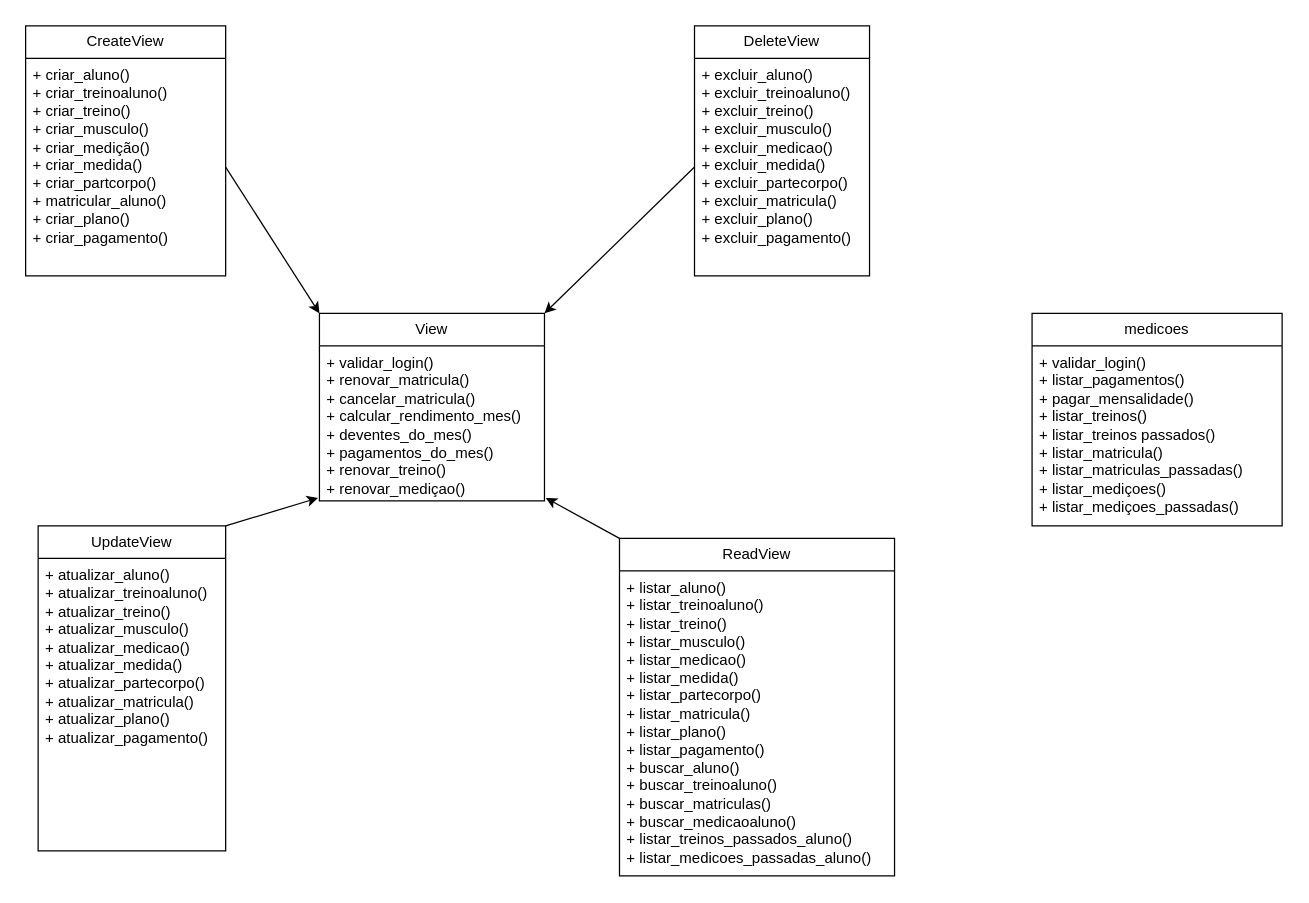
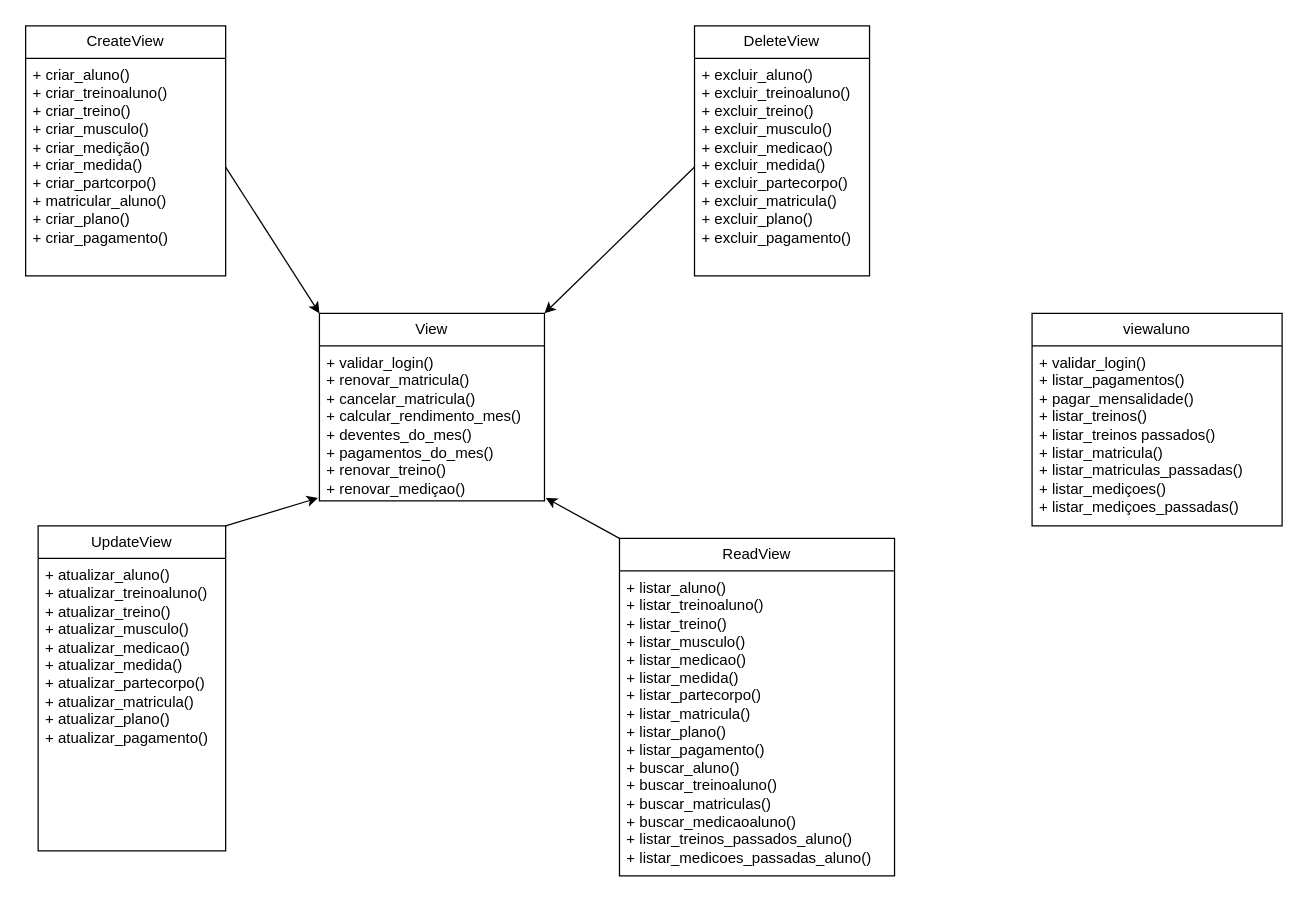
  <mxCell id="0" />
  <mxCell id="1" parent="0" />
  <mxCell id="2" value="CreateView" style="swimlane;fontStyle=0;childLayout=stackLayout;horizontal=1;startSize=26;fillColor=none;horizontalStack=0;resizeParent=1;resizeParentMax=0;resizeLast=0;collapsible=1;marginBottom=0;whiteSpace=wrap;html=1;" vertex="1" parent="1"><mxGeometry x="20" y="20" width="160" height="200" as="geometry" /></mxCell>
  <mxCell id="3" value="+ criar_aluno()&lt;div&gt;+ criar_treinoaluno()&lt;/div&gt;&lt;div&gt;+ criar_treino()&lt;/div&gt;&lt;div&gt;+ criar_musculo()&lt;/div&gt;&lt;div&gt;+ criar_medição()&lt;/div&gt;&lt;div&gt;+ criar_medida()&lt;/div&gt;&lt;div&gt;+ criar_partcorpo()&lt;/div&gt;&lt;div&gt;+ matricular_aluno()&lt;/div&gt;&lt;div&gt;+ criar_plano()&lt;/div&gt;&lt;div&gt;+ criar_pagamento()&lt;/div&gt;&lt;div&gt;&lt;br&gt;&lt;/div&gt;" style="text;strokeColor=none;fillColor=none;align=left;verticalAlign=top;spacingLeft=4;spacingRight=4;overflow=hidden;rotatable=0;points=[[0,0.5],[1,0.5]];portConstraint=eastwest;whiteSpace=wrap;html=1;" vertex="1" parent="2"><mxGeometry y="26" width="160" height="174" as="geometry" /></mxCell>
  <mxCell id="4" value="DeleteView" style="swimlane;fontStyle=0;childLayout=stackLayout;horizontal=1;startSize=26;fillColor=none;horizontalStack=0;resizeParent=1;resizeParentMax=0;resizeLast=0;collapsible=1;marginBottom=0;whiteSpace=wrap;html=1;" vertex="1" parent="1"><mxGeometry x="555" y="20" width="140" height="200" as="geometry" /></mxCell>
  <mxCell id="5" value="+ &lt;span class=&quot;hljs-built_in&quot;&gt;excluir_aluno&lt;/span&gt;()&lt;br&gt;+ &lt;span class=&quot;hljs-built_in&quot;&gt;excluir_treinoaluno&lt;/span&gt;()&lt;br&gt;+ &lt;span class=&quot;hljs-built_in&quot;&gt;excluir_treino&lt;/span&gt;()&lt;br&gt;+ &lt;span class=&quot;hljs-built_in&quot;&gt;excluir_musculo&lt;/span&gt;()&lt;br&gt;+ &lt;span class=&quot;hljs-built_in&quot;&gt;excluir_medicao&lt;/span&gt;()&lt;br&gt;+ &lt;span class=&quot;hljs-built_in&quot;&gt;excluir_medida&lt;/span&gt;()&lt;br&gt;+ &lt;span class=&quot;hljs-built_in&quot;&gt;excluir_partecorpo&lt;/span&gt;()&lt;br&gt;+ &lt;span class=&quot;hljs-built_in&quot;&gt;excluir_matricula&lt;/span&gt;()&lt;br&gt;+ &lt;span class=&quot;hljs-built_in&quot;&gt;excluir_plano&lt;/span&gt;()&lt;br&gt;+ &lt;span class=&quot;hljs-built_in&quot;&gt;excluir_pagamento&lt;/span&gt;()&lt;div&gt;&lt;br&gt;&lt;/div&gt;" style="text;strokeColor=none;fillColor=none;align=left;verticalAlign=top;spacingLeft=4;spacingRight=4;overflow=hidden;rotatable=0;points=[[0,0.5],[1,0.5]];portConstraint=eastwest;whiteSpace=wrap;html=1;" vertex="1" parent="4"><mxGeometry y="26" width="140" height="174" as="geometry" /></mxCell>
  <mxCell id="6" value="UpdateView" style="swimlane;fontStyle=0;childLayout=stackLayout;horizontal=1;startSize=26;fillColor=none;horizontalStack=0;resizeParent=1;resizeParentMax=0;resizeLast=0;collapsible=1;marginBottom=0;whiteSpace=wrap;html=1;" vertex="1" parent="1"><mxGeometry x="30" y="420" width="150" height="260" as="geometry" /></mxCell>
  <mxCell id="7" value="+ &lt;span class=&quot;hljs-built_in&quot;&gt;atualizar_aluno&lt;/span&gt;()&lt;br&gt;+ &lt;span class=&quot;hljs-built_in&quot;&gt;atualizar_treinoaluno&lt;/span&gt;()&lt;br&gt;+ &lt;span class=&quot;hljs-built_in&quot;&gt;atualizar_treino&lt;/span&gt;()&lt;br&gt;+ &lt;span class=&quot;hljs-built_in&quot;&gt;atualizar_musculo&lt;/span&gt;()&lt;br&gt;+ &lt;span class=&quot;hljs-built_in&quot;&gt;atualizar_medicao&lt;/span&gt;()&lt;br&gt;+ &lt;span class=&quot;hljs-built_in&quot;&gt;atualizar_medida&lt;/span&gt;()&lt;br&gt;+ &lt;span class=&quot;hljs-built_in&quot;&gt;atualizar_partecorpo&lt;/span&gt;()&lt;br&gt;+ &lt;span class=&quot;hljs-built_in&quot;&gt;atualizar_matricula&lt;/span&gt;()&lt;br&gt;+ &lt;span class=&quot;hljs-built_in&quot;&gt;atualizar_plano&lt;/span&gt;()&lt;br&gt;+ &lt;span class=&quot;hljs-built_in&quot;&gt;atualizar_pagamento&lt;/span&gt;()&lt;div&gt;&lt;br&gt;&lt;/div&gt;" style="text;strokeColor=none;fillColor=none;align=left;verticalAlign=top;spacingLeft=4;spacingRight=4;overflow=hidden;rotatable=0;points=[[0,0.5],[1,0.5]];portConstraint=eastwest;whiteSpace=wrap;html=1;" vertex="1" parent="6"><mxGeometry y="26" width="150" height="234" as="geometry" /></mxCell>
  <mxCell id="8" value="ReadView" style="swimlane;fontStyle=0;childLayout=stackLayout;horizontal=1;startSize=26;fillColor=none;horizontalStack=0;resizeParent=1;resizeParentMax=0;resizeLast=0;collapsible=1;marginBottom=0;whiteSpace=wrap;html=1;" vertex="1" parent="1"><mxGeometry x="495" y="430" width="220" height="270" as="geometry" /></mxCell>
  <mxCell id="9" value="+ &lt;span class=&quot;hljs-built_in&quot;&gt;listar_aluno&lt;/span&gt;()&lt;br&gt;+ &lt;span class=&quot;hljs-built_in&quot;&gt;listar_treinoaluno&lt;/span&gt;()&lt;br&gt;+ &lt;span class=&quot;hljs-built_in&quot;&gt;listar_treino&lt;/span&gt;()&lt;br&gt;+ &lt;span class=&quot;hljs-built_in&quot;&gt;listar_musculo&lt;/span&gt;()&lt;br&gt;+ &lt;span class=&quot;hljs-built_in&quot;&gt;listar_medicao&lt;/span&gt;()&lt;br&gt;+ &lt;span class=&quot;hljs-built_in&quot;&gt;listar_medida&lt;/span&gt;()&lt;br&gt;+ &lt;span class=&quot;hljs-built_in&quot;&gt;listar_partecorpo&lt;/span&gt;()&lt;br&gt;+ &lt;span class=&quot;hljs-built_in&quot;&gt;listar_matricula&lt;/span&gt;()&lt;br&gt;+ &lt;span class=&quot;hljs-built_in&quot;&gt;listar_plano&lt;/span&gt;()&lt;br&gt;+ &lt;span class=&quot;hljs-built_in&quot;&gt;listar_pagamento&lt;/span&gt;()&lt;div&gt;+ &lt;span class=&quot;hljs-built_in&quot;&gt;buscar_aluno&lt;/span&gt;()&lt;br&gt;+ &lt;span class=&quot;hljs-built_in&quot;&gt;buscar_treinoaluno&lt;/span&gt;()&lt;/div&gt;&lt;div&gt;+ buscar_matriculas()&lt;br&gt;+ &lt;span class=&quot;hljs-built_in&quot;&gt;buscar_medicaoaluno&lt;/span&gt;()&lt;br&gt;&lt;/div&gt;&lt;div&gt;+ &lt;span class=&quot;hljs-built_in&quot;&gt;listar_treinos_passados_aluno&lt;/span&gt;()&lt;br&gt;+ &lt;span class=&quot;hljs-built_in&quot;&gt;listar_medicoes_passadas_aluno&lt;/span&gt;()&lt;br&gt;&lt;/div&gt;" style="text;strokeColor=none;fillColor=none;align=left;verticalAlign=top;spacingLeft=4;spacingRight=4;overflow=hidden;rotatable=0;points=[[0,0.5],[1,0.5]];portConstraint=eastwest;whiteSpace=wrap;html=1;" vertex="1" parent="8"><mxGeometry y="26" width="220" height="244" as="geometry" /></mxCell>
  <mxCell id="10" value="View" style="swimlane;fontStyle=0;childLayout=stackLayout;horizontal=1;startSize=26;fillColor=none;horizontalStack=0;resizeParent=1;resizeParentMax=0;resizeLast=0;collapsible=1;marginBottom=0;whiteSpace=wrap;html=1;" vertex="1" parent="1"><mxGeometry x="255" y="250" width="180" height="150" as="geometry" /></mxCell>
  <mxCell id="11" value="&lt;div&gt;+ validar_login()&lt;/div&gt;&lt;div&gt;+ &lt;span class=&quot;hljs-built_in&quot;&gt;renovar_matricula&lt;/span&gt;()&lt;br&gt;&lt;/div&gt;&lt;div&gt;+ &lt;span class=&quot;hljs-built_in&quot;&gt;cancelar_matricula&lt;/span&gt;()&lt;br&gt;&lt;/div&gt;&lt;div&gt;+ &lt;span class=&quot;hljs-built_in&quot;&gt;calcular_rendimento_mes&lt;/span&gt;()&lt;br&gt;&lt;/div&gt;&lt;div&gt;+ deventes_do_mes()&lt;/div&gt;&lt;div&gt;+ pagamentos_do_mes()&lt;/div&gt;&lt;div&gt;+ renovar_treino()&lt;/div&gt;&lt;div&gt;+ renovar_mediçao()&lt;/div&gt;" style="text;strokeColor=none;fillColor=none;align=left;verticalAlign=top;spacingLeft=4;spacingRight=4;overflow=hidden;rotatable=0;points=[[0,0.5],[1,0.5]];portConstraint=eastwest;whiteSpace=wrap;html=1;" vertex="1" parent="10"><mxGeometry y="26" width="180" height="124" as="geometry" /></mxCell>
  <mxCell id="12" style="rounded=0;orthogonalLoop=1;jettySize=auto;html=1;exitX=0;exitY=0;exitDx=0;exitDy=0;entryX=1.006;entryY=0.981;entryDx=0;entryDy=0;entryPerimeter=0;" edge="1" parent="1" source="8" target="11"><mxGeometry relative="1" as="geometry" /></mxCell>
  <mxCell id="13" style="rounded=0;orthogonalLoop=1;jettySize=auto;html=1;exitX=0;exitY=0.5;exitDx=0;exitDy=0;entryX=1;entryY=0;entryDx=0;entryDy=0;" edge="1" parent="1" source="5" target="10"><mxGeometry relative="1" as="geometry" /></mxCell>
  <mxCell id="14" style="rounded=0;orthogonalLoop=1;jettySize=auto;html=1;exitX=1;exitY=0.5;exitDx=0;exitDy=0;entryX=0;entryY=0;entryDx=0;entryDy=0;" edge="1" parent="1" source="3" target="10"><mxGeometry relative="1" as="geometry" /></mxCell>
  <mxCell id="15" style="rounded=0;orthogonalLoop=1;jettySize=auto;html=1;exitX=1;exitY=0;exitDx=0;exitDy=0;entryX=-0.006;entryY=0.981;entryDx=0;entryDy=0;entryPerimeter=0;" edge="1" parent="1" source="6" target="11"><mxGeometry relative="1" as="geometry" /></mxCell>
- <mxCell id="16" value="medicoes" style="swimlane;fontStyle=0;childLayout=stackLayout;horizontal=1;startSize=26;fillColor=none;horizontalStack=0;resizeParent=1;resizeParentMax=0;resizeLast=0;collapsible=1;marginBottom=0;whiteSpace=wrap;html=1;" vertex="1" parent="1"><mxGeometry x="825" y="250" width="200" height="170" as="geometry" /></mxCell>
+ <mxCell id="16" value="viewaluno" style="swimlane;fontStyle=0;childLayout=stackLayout;horizontal=1;startSize=26;fillColor=none;horizontalStack=0;resizeParent=1;resizeParentMax=0;resizeLast=0;collapsible=1;marginBottom=0;whiteSpace=wrap;html=1;" vertex="1" parent="1"><mxGeometry x="825" y="250" width="200" height="170" as="geometry" /></mxCell>
  <mxCell id="17" value="+ validar_login()&lt;div&gt;&lt;div&gt;+ listar_pagamentos()&lt;br&gt;&lt;div&gt;+ pagar_mensalidade()&lt;/div&gt;&lt;div&gt;+ listar_treinos()&lt;/div&gt;&lt;div&gt;+ listar_treinos passados()&lt;/div&gt;&lt;div&gt;+ listar_matricula()&lt;/div&gt;&lt;div&gt;+ listar_matriculas_passadas()&lt;/div&gt;&lt;/div&gt;&lt;/div&gt;&lt;div&gt;+ listar_mediçoes()&lt;/div&gt;&lt;div&gt;+ listar_mediçoes_passadas()&lt;/div&gt;" style="text;strokeColor=none;fillColor=none;align=left;verticalAlign=top;spacingLeft=4;spacingRight=4;overflow=hidden;rotatable=0;points=[[0,0.5],[1,0.5]];portConstraint=eastwest;whiteSpace=wrap;html=1;" vertex="1" parent="16"><mxGeometry y="26" width="200" height="144" as="geometry" /></mxCell>
